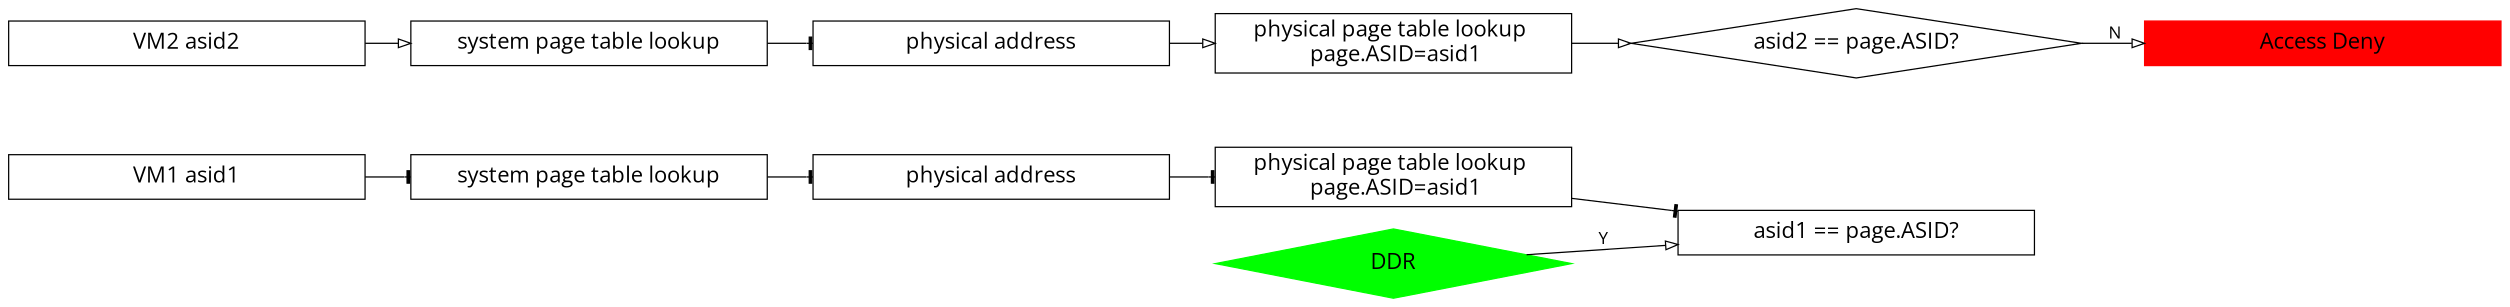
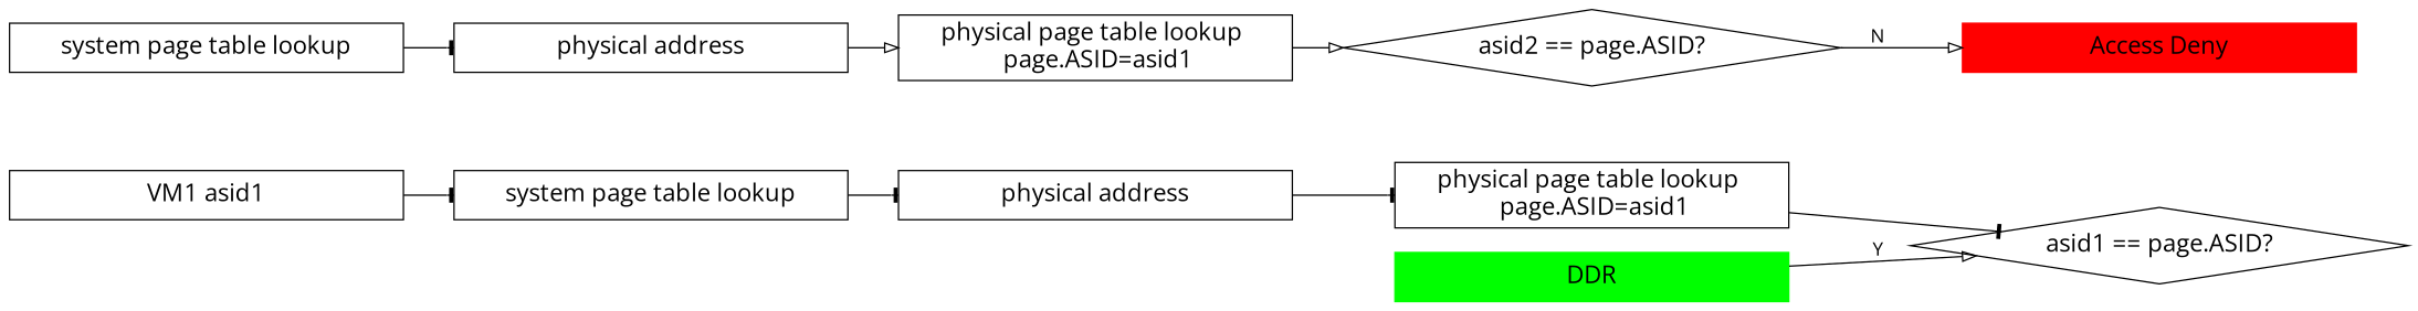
  digraph {
    fontname="Open Sans"
    rankdir=LR
    node [fontname="Open Sans" fontsize=18 shape=box]
    edge [arrowhead=tee fontname="Open Sans"]
    n1 [label="VM1 asid1" width=4]
    n2 [label="system page table lookup" width=4]
    n3 [label="physical address" width=4]
    n4 [label="physical page table lookup \n page.ASID=asid1" width=4]
-   n5 [label="asid1 == page.ASID?" width=4]
-   n6 [color=green label=DDR shape=diamond style=filled width=4]
+   n5 [label="asid1 == page.ASID?" shape=diamond width=4]
+   n6 [color=green label=DDR style=filled width=4]
    n7 [label="VM3 asid3" style=invis width=2]
-   n8 [label="VM2 asid2" width=4]
    n9 [label="system page table lookup" width=4]
    n10 [label="physical address" width=4]
    n11 [label="physical page table lookup \n page.ASID=asid1" width=4]
    n12 [label="asid2 == page.ASID?" shape=diamond width=4]
    n13 [color=red label="Access Deny" style=filled width=4]
    n1 -> n2
    n2 -> n3
    n3 -> n4
    n4 -> n5
    n6 -> n5 [arrowhead=onormal label=" Y"]
-   n8 -> n9 [arrowhead=onormal]
    n9 -> n10
    n10 -> n11 [arrowhead=onormal]
    n11 -> n12 [arrowhead=onormal]
    n12 -> n13 [arrowhead=onormal label=" N"]
  }
